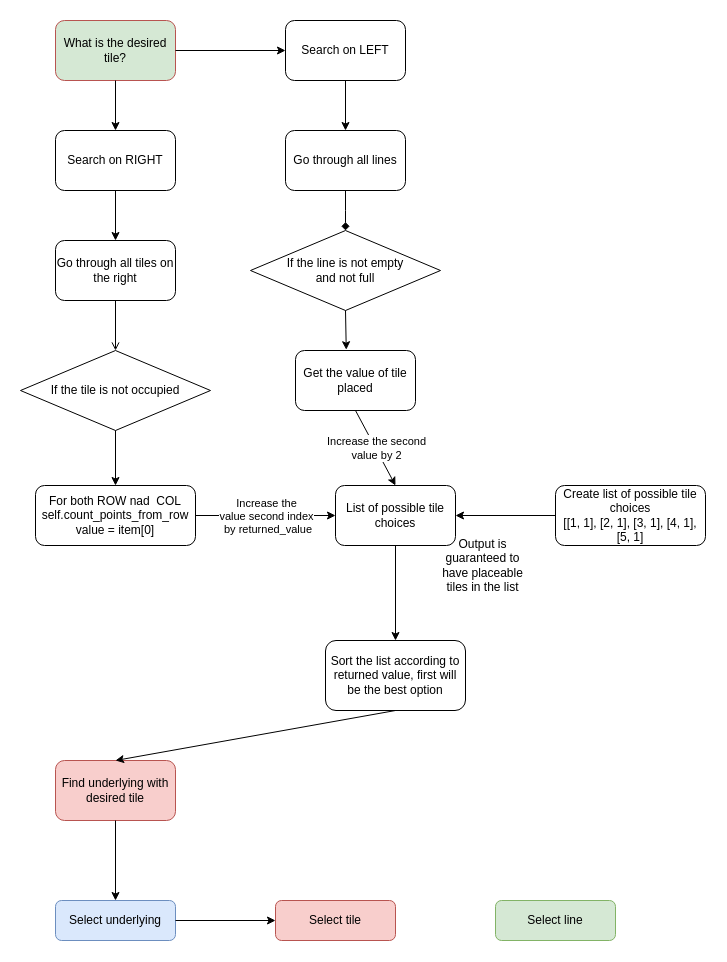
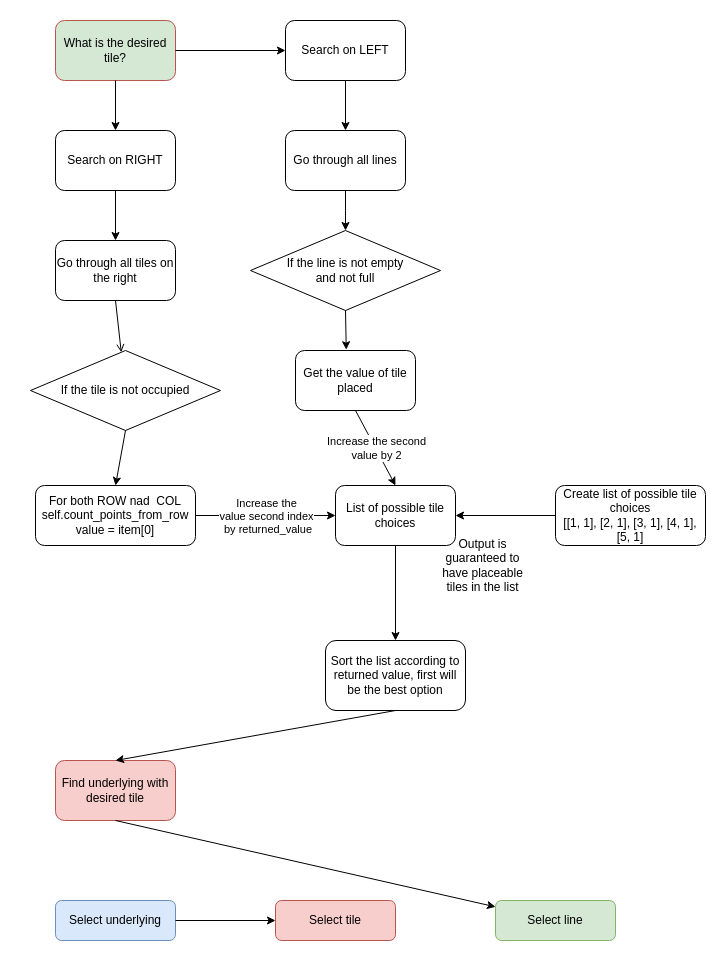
  <mxCell id="0" />
  <mxCell id="1" parent="0" />
  <mxCell id="2" value="Select underlying" style="rounded=1;whiteSpace=wrap;html=1;fontSize=12;glass=0;strokeWidth=1;shadow=0;fillColor=#dae8fc;strokeColor=#6c8ebf;" vertex="1" parent="1"><mxGeometry x="55" y="900" width="120" height="40" as="geometry" /></mxCell>
  <mxCell id="3" value="Select tile" style="rounded=1;whiteSpace=wrap;html=1;fontSize=12;glass=0;strokeWidth=1;shadow=0;fillColor=#f8cecc;strokeColor=#b85450;" vertex="1" parent="1"><mxGeometry x="275" y="900" width="120" height="40" as="geometry" /></mxCell>
  <mxCell id="4" value="Select line" style="rounded=1;whiteSpace=wrap;html=1;fontSize=12;glass=0;strokeWidth=1;shadow=0;fillColor=#d5e8d4;strokeColor=#82b366;" vertex="1" parent="1"><mxGeometry x="495" y="900" width="120" height="40" as="geometry" /></mxCell>
  <mxCell id="5" value="Find underlying with desired tile" style="rounded=1;whiteSpace=wrap;html=1;fillColor=#f8cecc;strokeColor=#b85450;" vertex="1" parent="1"><mxGeometry x="55" y="760" width="120" height="60" as="geometry" /></mxCell>
- <mxCell id="6" value="" style="endArrow=classic;html=1;rounded=0;exitX=0.5;exitY=1;exitDx=0;exitDy=0;entryX=0.5;entryY=0;entryDx=0;entryDy=0;" edge="1" parent="1" source="5" target="2"><mxGeometry width="50" height="50" relative="1" as="geometry"><mxPoint x="305" y="810" as="sourcePoint" /><mxPoint x="355" y="760" as="targetPoint" /></mxGeometry></mxCell>
+ <mxCell id="6" value="" style="endArrow=classic;html=1;rounded=0;exitX=0.5;exitY=1;exitDx=0;exitDy=0;" edge="1" parent="1" source="5" target="4"><mxGeometry width="50" height="50" relative="1" as="geometry"><mxPoint x="305" y="810" as="sourcePoint" /><mxPoint x="355" y="760" as="targetPoint" /></mxGeometry></mxCell>
  <mxCell id="7" value="" style="endArrow=classic;html=1;rounded=0;exitX=1;exitY=0.5;exitDx=0;exitDy=0;entryX=0;entryY=0.5;entryDx=0;entryDy=0;" edge="1" parent="1" source="2" target="3"><mxGeometry width="50" height="50" relative="1" as="geometry"><mxPoint x="305" y="940" as="sourcePoint" /><mxPoint x="355" y="890" as="targetPoint" /></mxGeometry></mxCell>
  <mxCell id="8" value="What is the desired tile?" style="rounded=1;whiteSpace=wrap;html=1;fillColor=#d5e8d4;strokeColor=#b85450;" vertex="1" parent="1"><mxGeometry x="55" y="20" width="120" height="60" as="geometry" /></mxCell>
  <mxCell id="9" value="Search on RIGHT" style="rounded=1;whiteSpace=wrap;html=1;" vertex="1" parent="1"><mxGeometry x="55" y="130" width="120" height="60" as="geometry" /></mxCell>
  <mxCell id="10" value="Go through all tiles on the right" style="rounded=1;whiteSpace=wrap;html=1;" vertex="1" parent="1"><mxGeometry x="55" y="240" width="120" height="60" as="geometry" /></mxCell>
- <mxCell id="11" value="If the tile is not occupied" style="rhombus;whiteSpace=wrap;html=1;" vertex="1" parent="1"><mxGeometry x="20" y="350" width="190" height="80" as="geometry" /></mxCell>
+ <mxCell id="11" value="If the tile is not occupied" style="rhombus;whiteSpace=wrap;html=1;" vertex="1" parent="1"><mxGeometry x="30" y="350" width="190" height="80" as="geometry" /></mxCell>
  <mxCell id="12" value="For both ROW nad&amp;nbsp; COL&lt;br&gt;self.count_points_from_row&lt;br&gt;value = item[0]" style="rounded=1;whiteSpace=wrap;html=1;" vertex="1" parent="1"><mxGeometry x="35" y="485" width="160" height="60" as="geometry" /></mxCell>
  <mxCell id="13" value="Create list of possible tile choices&lt;br&gt;[[1, 1], [2, 1], [3, 1], [4, 1], [5, 1]" style="rounded=1;whiteSpace=wrap;html=1;" vertex="1" parent="1"><mxGeometry x="555" y="485" width="150" height="60" as="geometry" /></mxCell>
  <mxCell id="14" value="List of possible tile choices" style="rounded=1;whiteSpace=wrap;html=1;" vertex="1" parent="1"><mxGeometry x="335" y="485" width="120" height="60" as="geometry" /></mxCell>
  <mxCell id="15" value="" style="endArrow=classic;html=1;rounded=0;exitX=0;exitY=0.5;exitDx=0;exitDy=0;entryX=1;entryY=0.5;entryDx=0;entryDy=0;" edge="1" parent="1" source="13" target="14"><mxGeometry width="50" height="50" relative="1" as="geometry"><mxPoint x="305" y="540" as="sourcePoint" /><mxPoint x="415" y="500" as="targetPoint" /></mxGeometry></mxCell>
  <mxCell id="16" value="" style="endArrow=classic;html=1;rounded=0;exitX=0.5;exitY=1;exitDx=0;exitDy=0;entryX=0.5;entryY=0;entryDx=0;entryDy=0;" edge="1" parent="1" source="11" target="12"><mxGeometry width="50" height="50" relative="1" as="geometry"><mxPoint x="205" y="525" as="sourcePoint" /><mxPoint x="315" y="525" as="targetPoint" /></mxGeometry></mxCell>
  <mxCell id="17" value="" style="endArrow=open;html=1;rounded=0;exitX=0.5;exitY=1;exitDx=0;exitDy=0;" edge="1" parent="1" source="10" target="11"><mxGeometry width="50" height="50" relative="1" as="geometry"><mxPoint x="125" y="440" as="sourcePoint" /><mxPoint x="125" y="495" as="targetPoint" /></mxGeometry></mxCell>
  <mxCell id="18" value="" style="endArrow=classic;html=1;rounded=0;exitX=0.5;exitY=1;exitDx=0;exitDy=0;entryX=0.5;entryY=0;entryDx=0;entryDy=0;" edge="1" parent="1" source="9" target="10"><mxGeometry width="50" height="50" relative="1" as="geometry"><mxPoint x="125" y="310" as="sourcePoint" /><mxPoint x="125" y="360" as="targetPoint" /></mxGeometry></mxCell>
  <mxCell id="19" value="" style="endArrow=classic;html=1;rounded=0;exitX=0.5;exitY=1;exitDx=0;exitDy=0;" edge="1" parent="1" source="8" target="9"><mxGeometry width="50" height="50" relative="1" as="geometry"><mxPoint x="125" y="200" as="sourcePoint" /><mxPoint x="125" y="250" as="targetPoint" /></mxGeometry></mxCell>
  <mxCell id="20" value="Sort the list according to returned value, first will be the best option" style="rounded=1;whiteSpace=wrap;html=1;" vertex="1" parent="1"><mxGeometry x="325" y="640" width="140" height="70" as="geometry" /></mxCell>
  <mxCell id="21" value="" style="endArrow=classic;html=1;rounded=0;exitX=0.5;exitY=1;exitDx=0;exitDy=0;entryX=0.5;entryY=0;entryDx=0;entryDy=0;" edge="1" parent="1" source="14" target="20"><mxGeometry width="50" height="50" relative="1" as="geometry"><mxPoint x="375" y="430" as="sourcePoint" /><mxPoint x="375" y="495" as="targetPoint" /></mxGeometry></mxCell>
  <mxCell id="22" value="Search on LEFT" style="rounded=1;whiteSpace=wrap;html=1;" vertex="1" parent="1"><mxGeometry x="285" y="20" width="120" height="60" as="geometry" /></mxCell>
  <mxCell id="23" value="" style="endArrow=classic;html=1;rounded=0;exitX=1;exitY=0.5;exitDx=0;exitDy=0;entryX=0;entryY=0.5;entryDx=0;entryDy=0;" edge="1" parent="1" source="8" target="22"><mxGeometry width="50" height="50" relative="1" as="geometry"><mxPoint x="125" y="90" as="sourcePoint" /><mxPoint x="125" y="140" as="targetPoint" /></mxGeometry></mxCell>
  <mxCell id="24" value="Go through all lines" style="rounded=1;whiteSpace=wrap;html=1;" vertex="1" parent="1"><mxGeometry x="285" y="130" width="120" height="60" as="geometry" /></mxCell>
  <mxCell id="25" value="If the line is not empty &lt;br&gt;and not full" style="rhombus;whiteSpace=wrap;html=1;" vertex="1" parent="1"><mxGeometry x="250" y="230" width="190" height="80" as="geometry" /></mxCell>
  <mxCell id="26" value="Get the value of tile placed" style="rounded=1;whiteSpace=wrap;html=1;" vertex="1" parent="1"><mxGeometry x="295" y="350" width="120" height="60" as="geometry" /></mxCell>
  <mxCell id="27" value="" style="endArrow=classic;html=1;rounded=0;exitX=0.5;exitY=1;exitDx=0;exitDy=0;entryX=0.5;entryY=0;entryDx=0;entryDy=0;" edge="1" parent="1" source="22" target="24"><mxGeometry width="50" height="50" relative="1" as="geometry"><mxPoint x="185" y="60" as="sourcePoint" /><mxPoint x="295" y="60" as="targetPoint" /></mxGeometry></mxCell>
- <mxCell id="28" value="" style="endArrow=diamond;html=1;rounded=0;entryX=0.5;entryY=0;entryDx=0;entryDy=0;exitX=0.5;exitY=1;exitDx=0;exitDy=0;" edge="1" parent="1" source="24" target="25"><mxGeometry width="50" height="50" relative="1" as="geometry"><mxPoint x="345" y="200" as="sourcePoint" /><mxPoint x="355" y="150" as="targetPoint" /><Array as="points"><mxPoint x="345" y="210" /></Array></mxGeometry></mxCell>
+ <mxCell id="28" value="" style="endArrow=classic;html=1;rounded=0;entryX=0.5;entryY=0;entryDx=0;entryDy=0;exitX=0.5;exitY=1;exitDx=0;exitDy=0;" edge="1" parent="1" source="24" target="25"><mxGeometry width="50" height="50" relative="1" as="geometry"><mxPoint x="345" y="200" as="sourcePoint" /><mxPoint x="355" y="150" as="targetPoint" /><Array as="points"><mxPoint x="345" y="210" /></Array></mxGeometry></mxCell>
  <mxCell id="29" value="" style="endArrow=classic;html=1;rounded=0;entryX=0;entryY=0.5;entryDx=0;entryDy=0;" edge="1" parent="1" source="12" target="14"><mxGeometry relative="1" as="geometry"><mxPoint x="-15" y="610" as="sourcePoint" /><mxPoint x="325" y="610" as="targetPoint" /></mxGeometry></mxCell>
  <mxCell id="30" value="Increase the &lt;br&gt;value second index&lt;br&gt;&amp;nbsp;by returned_value" style="edgeLabel;resizable=0;html=1;align=center;verticalAlign=middle;" connectable="0" vertex="1" parent="29"><mxGeometry relative="1" as="geometry" /></mxCell>
  <mxCell id="31" value="" style="endArrow=classic;html=1;rounded=0;exitX=0.5;exitY=1;exitDx=0;exitDy=0;entryX=0.5;entryY=0;entryDx=0;entryDy=0;" edge="1" parent="1" source="26" target="14"><mxGeometry relative="1" as="geometry"><mxPoint x="245" y="440" as="sourcePoint" /><mxPoint x="525" y="440" as="targetPoint" /></mxGeometry></mxCell>
  <mxCell id="32" value="Increase the second &lt;br&gt;value by 2" style="edgeLabel;resizable=0;html=1;align=center;verticalAlign=middle;" connectable="0" vertex="1" parent="31"><mxGeometry relative="1" as="geometry" /></mxCell>
  <mxCell id="33" value="" style="endArrow=classic;html=1;rounded=0;entryX=0.423;entryY=-0.013;entryDx=0;entryDy=0;exitX=0.5;exitY=1;exitDx=0;exitDy=0;entryPerimeter=0;" edge="1" parent="1" source="25" target="26"><mxGeometry width="50" height="50" relative="1" as="geometry"><mxPoint x="355" y="210" as="sourcePoint" /><mxPoint x="355" y="240" as="targetPoint" /></mxGeometry></mxCell>
  <mxCell id="34" value="Output is guaranteed to have placeable tiles in the list" style="text;html=1;strokeColor=none;fillColor=none;align=center;verticalAlign=middle;whiteSpace=wrap;rounded=0;" vertex="1" parent="1"><mxGeometry x="440" y="550" width="85" height="30" as="geometry" /></mxCell>
  <mxCell id="35" value="" style="endArrow=classic;html=1;rounded=0;exitX=0.5;exitY=1;exitDx=0;exitDy=0;entryX=0.5;entryY=0;entryDx=0;entryDy=0;" edge="1" parent="1" source="20" target="5"><mxGeometry width="50" height="50" relative="1" as="geometry"><mxPoint x="305" y="770" as="sourcePoint" /><mxPoint x="355" y="720" as="targetPoint" /></mxGeometry></mxCell>
